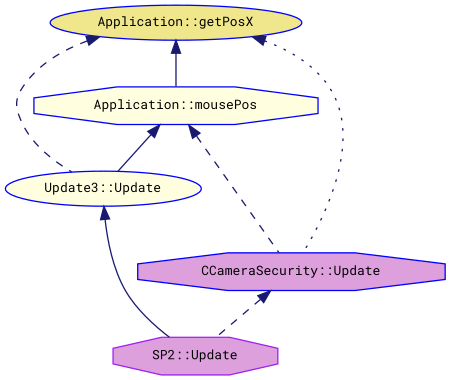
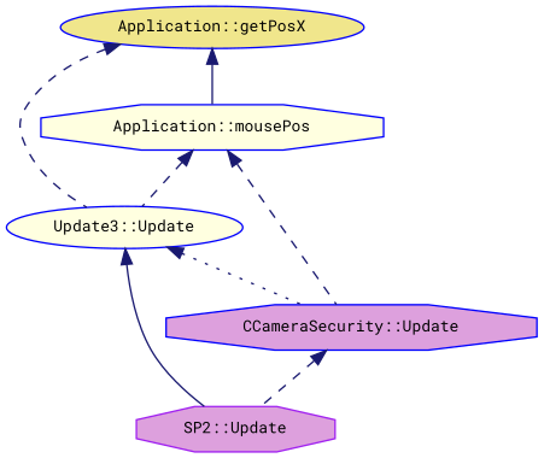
  digraph {
    fontname="Roboto Mono"
    rankdir=TB
    node [color=blue fillcolor=lightyellow fontname="Roboto Mono" fontsize=10 shape=octagon style=filled]
    edge [color=midnightblue dir=back fontname="Roboto Mono" fontsize=10 labelfontname=Helvetica labelfontsize=10 style=solid]
    n1 [fillcolor=khaki fontcolor=black height=0.2 label="Application::getPosX" shape=ellipse width=0.4]
    n2 [height=0.2 label="Application::mousePos" width=0.4]
    n3 [height=0.2 label="Update3::Update" shape=ellipse width=0.4]
    n4 [fillcolor=plum height=0.2 label="CCameraSecurity::Update" width=0.4]
    n5 [color=purple fillcolor=plum height=0.2 label="SP2::Update" width=0.4]
    n1 -> n2
    n1 -> n3 [style=dashed]
-   n1 -> n4 [style=dotted]
-   n2 -> n3
+   n3 -> n4 [style=dotted]
+   n2 -> n3 [style=dashed]
    n2 -> n4 [style=dashed]
    n3 -> n5
    n4 -> n5 [style=dashed]
  }
